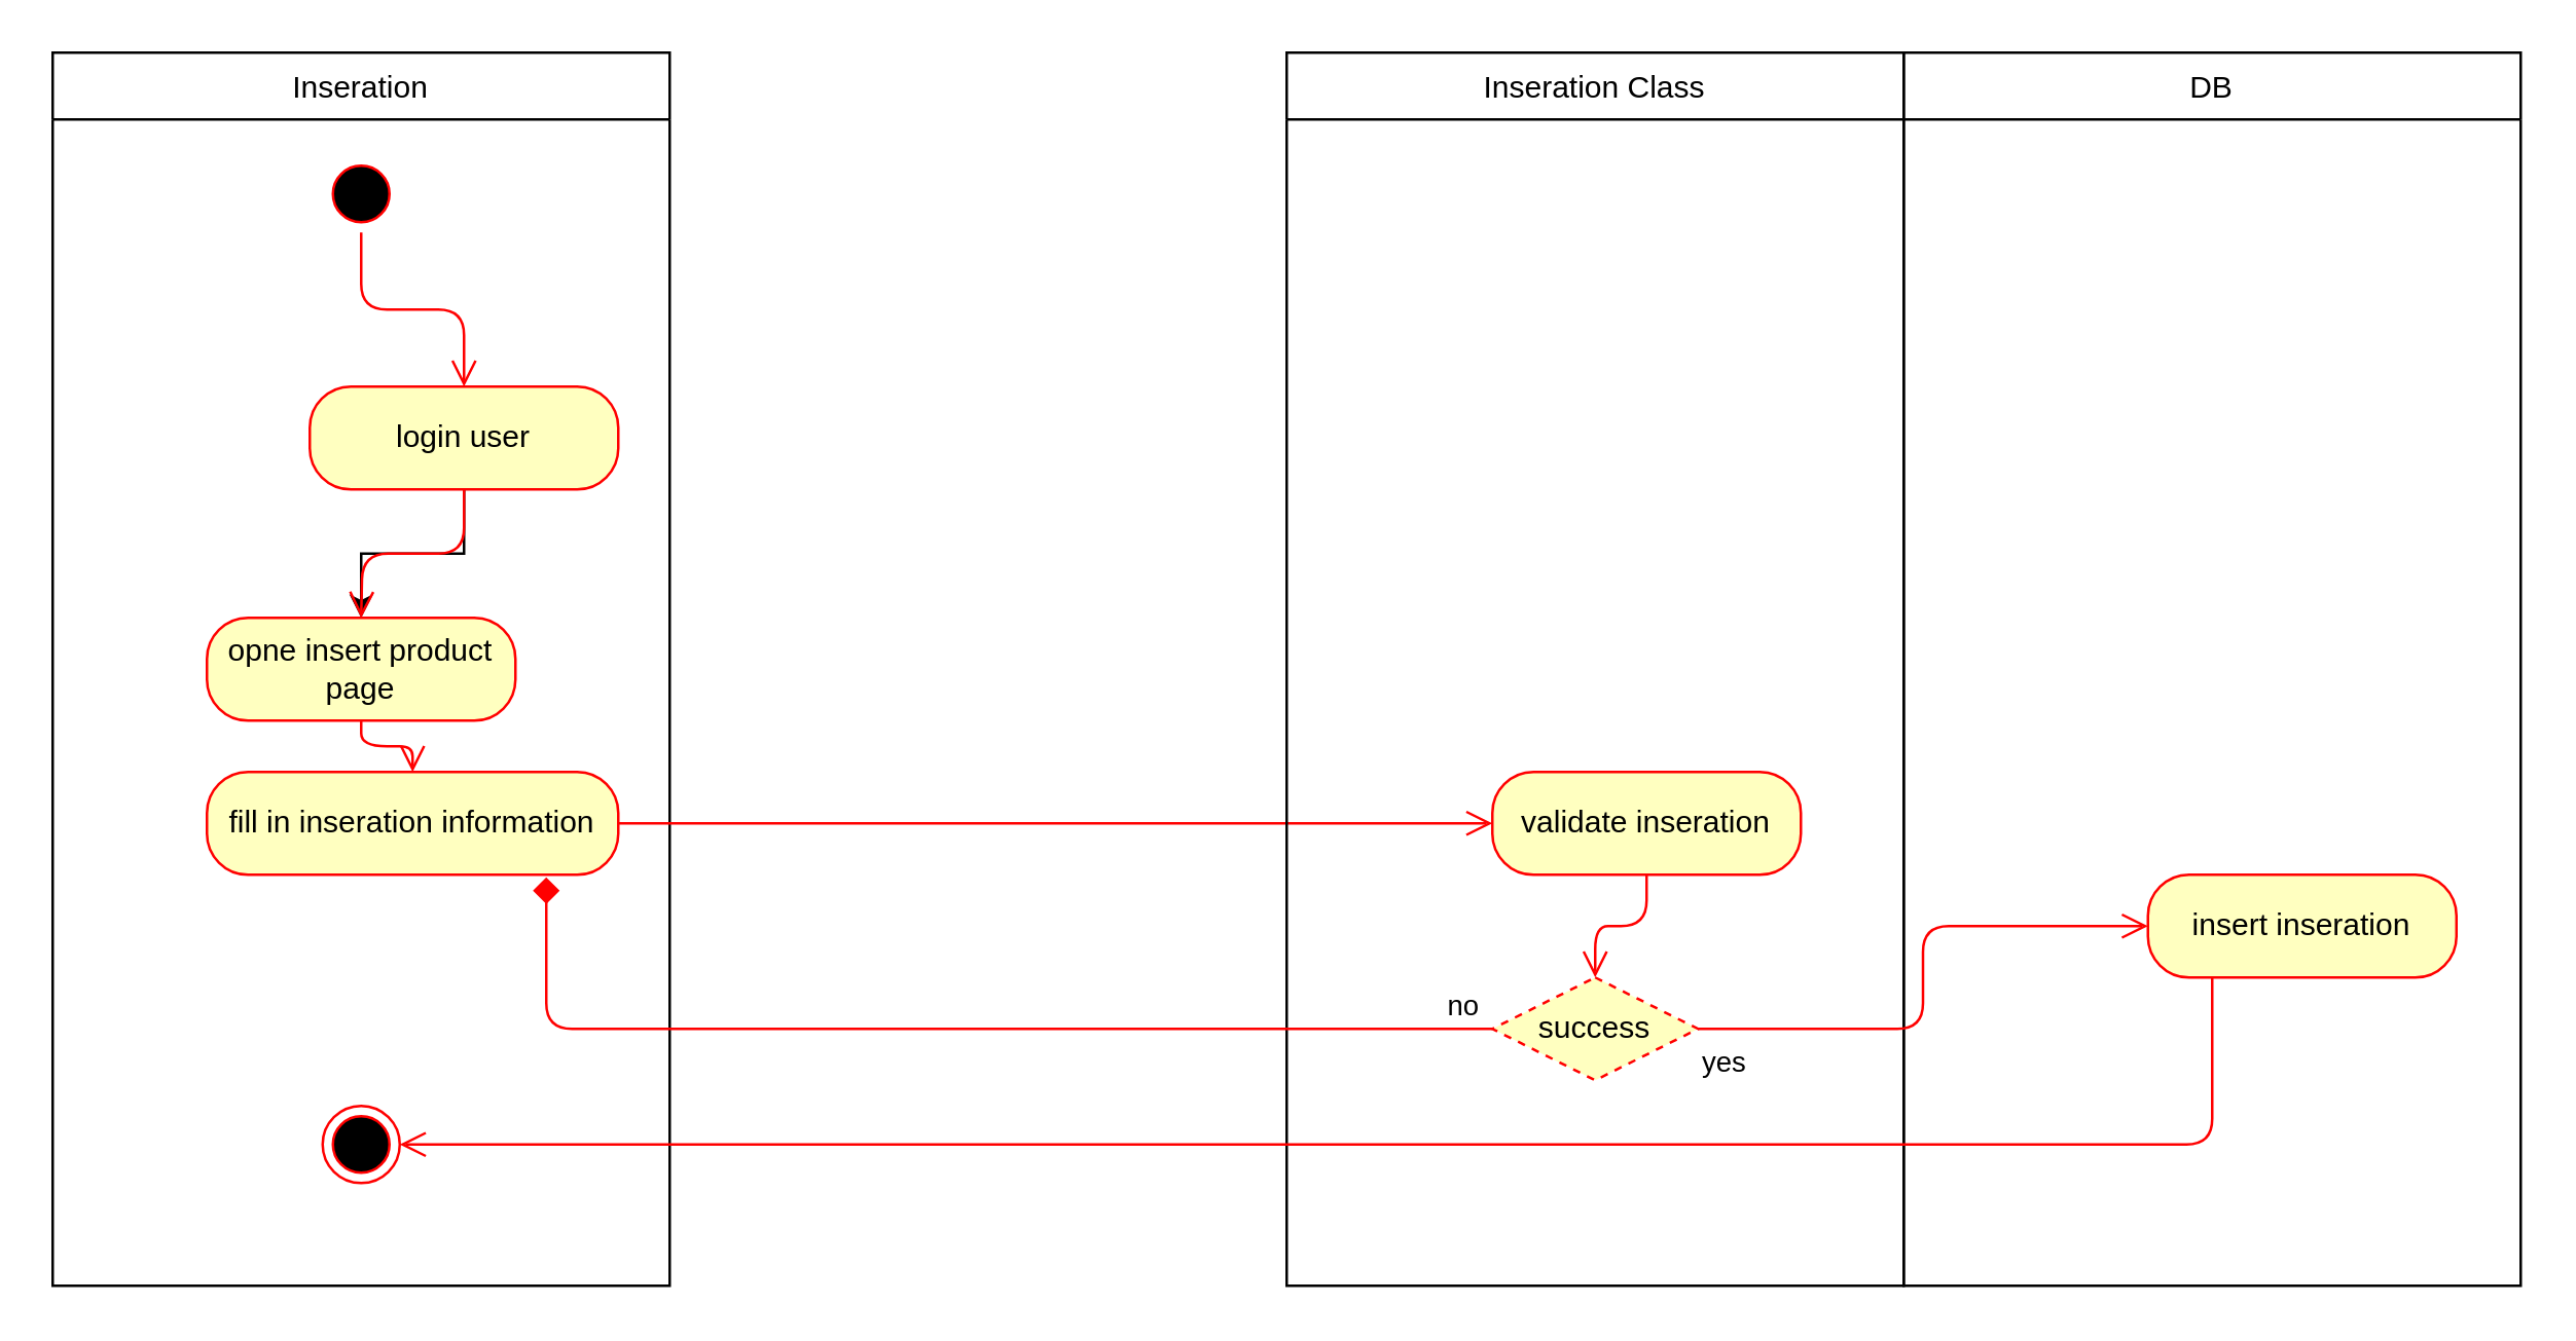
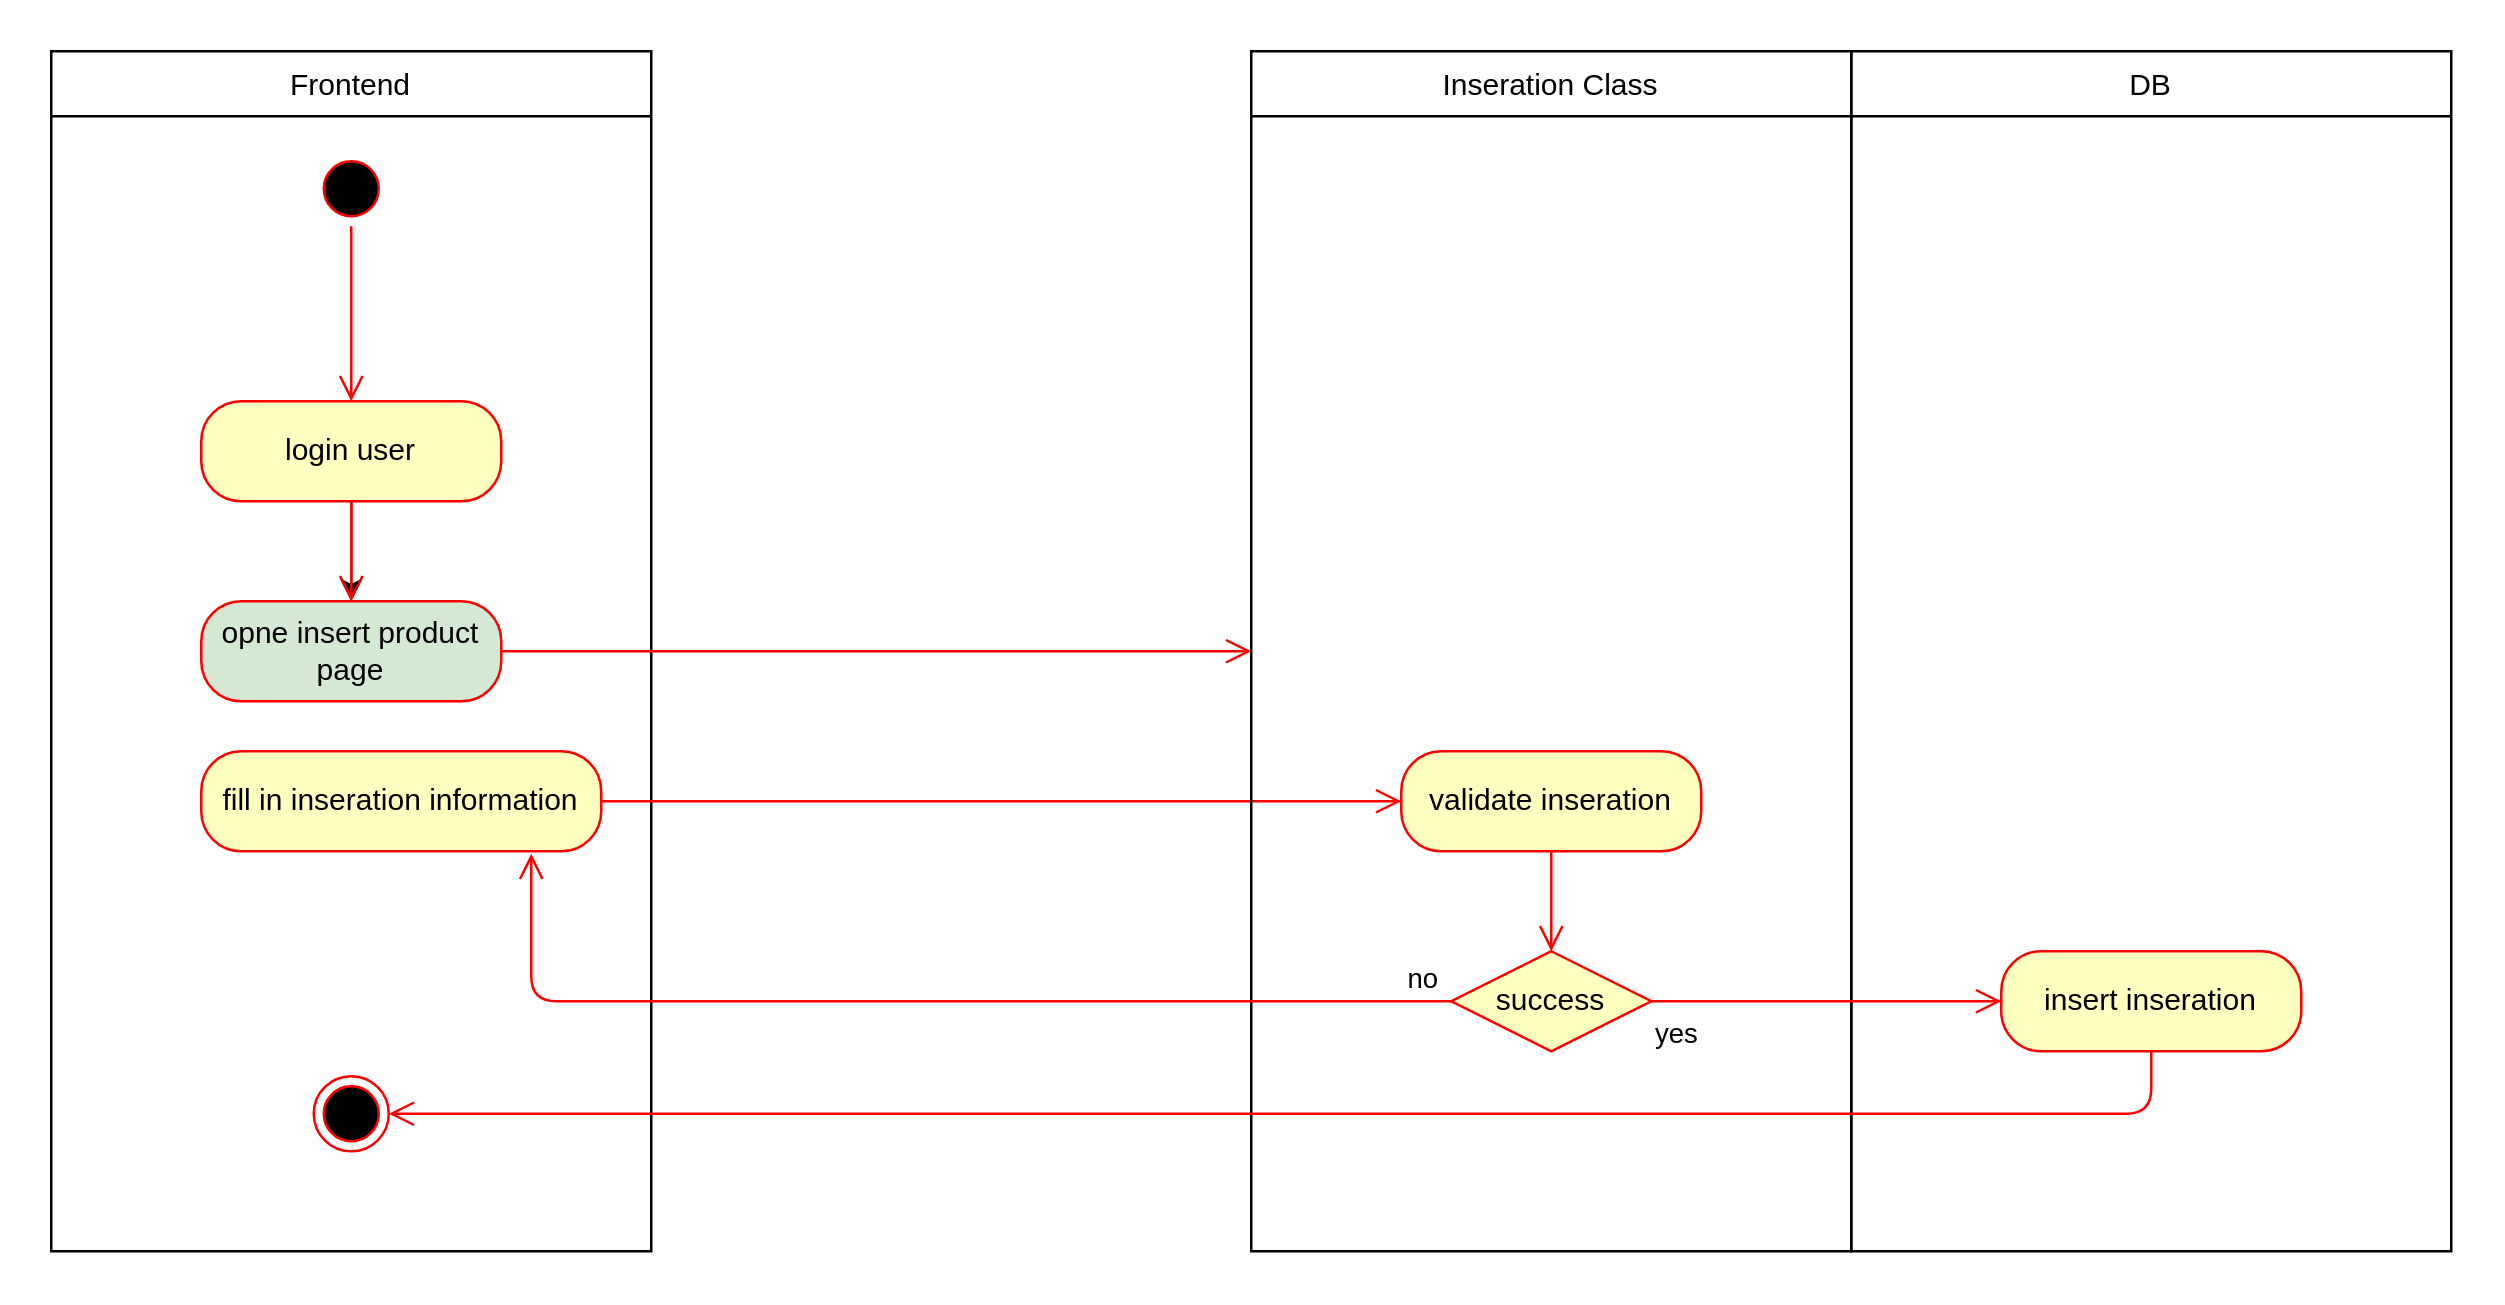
  <mxCell id="0" />
  <mxCell id="1" parent="0" />
- <mxCell id="2" value="Inseration" style="swimlane;fontStyle=0;childLayout=stackLayout;horizontal=1;startSize=26;fillColor=none;horizontalStack=0;resizeParent=1;resizeParentMax=0;resizeLast=0;collapsible=1;marginBottom=0;" vertex="1" parent="1"><mxGeometry x="20" y="20" width="240" height="480" as="geometry"><mxRectangle x="40" y="40" width="80" height="26" as="alternateBounds" /></mxGeometry></mxCell>
+ <mxCell id="2" value="Frontend" style="swimlane;fontStyle=0;childLayout=stackLayout;horizontal=1;startSize=26;fillColor=none;horizontalStack=0;resizeParent=1;resizeParentMax=0;resizeLast=0;collapsible=1;marginBottom=0;" vertex="1" parent="1"><mxGeometry x="20" y="20" width="240" height="480" as="geometry"><mxRectangle x="40" y="40" width="80" height="26" as="alternateBounds" /></mxGeometry></mxCell>
  <mxCell id="3" value="" style="ellipse;html=1;shape=startState;fillColor=#000000;strokeColor=#ff0000;" vertex="1" parent="1"><mxGeometry x="125" y="60" width="30" height="30" as="geometry" /></mxCell>
  <mxCell id="4" value="" style="edgeStyle=orthogonalEdgeStyle;html=1;verticalAlign=bottom;endArrow=open;endSize=8;strokeColor=#ff0000;entryX=0.5;entryY=0;entryDx=0;entryDy=0;" edge="1" source="3" parent="1" target="6"><mxGeometry relative="1" as="geometry"><mxPoint x="145" y="150" as="targetPoint" /></mxGeometry></mxCell>
  <mxCell id="5" value="" style="edgeStyle=orthogonalEdgeStyle;rounded=0;orthogonalLoop=1;jettySize=auto;html=1;" edge="1" parent="1" source="6" target="8"><mxGeometry relative="1" as="geometry" /></mxCell>
- <mxCell id="6" value="login user" style="rounded=1;whiteSpace=wrap;html=1;arcSize=40;fontColor=#000000;fillColor=#ffffc0;strokeColor=#ff0000;" vertex="1" parent="1"><mxGeometry x="120" y="150" width="120" height="40" as="geometry" /></mxCell>
+ <mxCell id="6" value="login user" style="rounded=1;whiteSpace=wrap;html=1;arcSize=40;fontColor=#000000;fillColor=#ffffc0;strokeColor=#ff0000;" vertex="1" parent="1"><mxGeometry x="80" y="160" width="120" height="40" as="geometry" /></mxCell>
  <mxCell id="7" value="" style="edgeStyle=orthogonalEdgeStyle;html=1;verticalAlign=bottom;endArrow=open;endSize=8;strokeColor=#ff0000;" edge="1" source="6" parent="1"><mxGeometry relative="1" as="geometry"><mxPoint x="140" y="240" as="targetPoint" /></mxGeometry></mxCell>
- <mxCell id="8" value="opne insert product page" style="rounded=1;whiteSpace=wrap;html=1;arcSize=40;fontColor=#000000;fillColor=#ffffc0;strokeColor=#ff0000;" vertex="1" parent="1"><mxGeometry x="80" y="240" width="120" height="40" as="geometry" /></mxCell>
- <mxCell id="9" value="" style="edgeStyle=orthogonalEdgeStyle;html=1;verticalAlign=bottom;endArrow=open;endSize=8;strokeColor=#ff0000;entryX=0.5;entryY=0;entryDx=0;entryDy=0;" edge="1" parent="1" source="8" target="12"><mxGeometry relative="1" as="geometry"><mxPoint x="280" y="260" as="targetPoint" /></mxGeometry></mxCell>
- <mxCell id="10" value="validate inseration" style="rounded=1;whiteSpace=wrap;html=1;arcSize=40;fontColor=#000000;fillColor=#ffffc0;strokeColor=#ff0000;" vertex="1" parent="1"><mxGeometry x="580" y="300" width="120" height="40" as="geometry" /></mxCell>
+ <mxCell id="8" value="opne insert product page" style="rounded=1;whiteSpace=wrap;html=1;arcSize=40;fontColor=#000000;fillColor=#d5e8d4;strokeColor=#ff0000;" vertex="1" parent="1"><mxGeometry x="80" y="240" width="120" height="40" as="geometry" /></mxCell>
+ <mxCell id="9" value="" style="edgeStyle=orthogonalEdgeStyle;html=1;verticalAlign=bottom;endArrow=open;endSize=8;strokeColor=#ff0000;" edge="1" parent="1" source="8" target="13"><mxGeometry relative="1" as="geometry"><mxPoint x="280" y="260" as="targetPoint" /></mxGeometry></mxCell>
+ <mxCell id="10" value="validate inseration" style="rounded=1;whiteSpace=wrap;html=1;arcSize=40;fontColor=#000000;fillColor=#ffffc0;strokeColor=#ff0000;" vertex="1" parent="1"><mxGeometry x="560" y="300" width="120" height="40" as="geometry" /></mxCell>
  <mxCell id="11" value="" style="edgeStyle=orthogonalEdgeStyle;html=1;verticalAlign=bottom;endArrow=open;endSize=8;strokeColor=#ff0000;exitX=1;exitY=0.5;exitDx=0;exitDy=0;" edge="1" source="12" parent="1" target="10"><mxGeometry relative="1" as="geometry"><mxPoint x="140.059" y="410" as="targetPoint" /></mxGeometry></mxCell>
  <mxCell id="12" value="fill in inseration information" style="rounded=1;whiteSpace=wrap;html=1;arcSize=40;fontColor=#000000;fillColor=#ffffc0;strokeColor=#ff0000;" vertex="1" parent="1"><mxGeometry x="80" y="300" width="160" height="40" as="geometry" /></mxCell>
  <mxCell id="13" value="Inseration Class" style="swimlane;fontStyle=0;childLayout=stackLayout;horizontal=1;startSize=26;fillColor=none;horizontalStack=0;resizeParent=1;resizeParentMax=0;resizeLast=0;collapsible=1;marginBottom=0;" vertex="1" parent="1"><mxGeometry x="500" y="20" width="240" height="480" as="geometry"><mxRectangle x="520" y="40" width="50" height="26" as="alternateBounds" /></mxGeometry></mxCell>
  <mxCell id="14" value="DB" style="swimlane;fontStyle=0;childLayout=stackLayout;horizontal=1;startSize=26;fillColor=none;horizontalStack=0;resizeParent=1;resizeParentMax=0;resizeLast=0;collapsible=1;marginBottom=0;" vertex="1" parent="1"><mxGeometry x="740" y="20" width="240" height="480" as="geometry"><mxRectangle x="760" y="40" width="50" height="26" as="alternateBounds" /></mxGeometry></mxCell>
  <mxCell id="15" value="" style="ellipse;html=1;shape=endState;fillColor=#000000;strokeColor=#ff0000;" vertex="1" parent="1"><mxGeometry x="125" y="430" width="30" height="30" as="geometry" /></mxCell>
- <mxCell id="16" value="success" style="rhombus;whiteSpace=wrap;html=1;fillColor=#ffffc0;strokeColor=#ff0000;dashed=1;" vertex="1" parent="1"><mxGeometry x="580" y="380" width="80" height="40" as="geometry" /></mxCell>
- <mxCell id="17" value="no" style="edgeStyle=orthogonalEdgeStyle;html=1;align=left;verticalAlign=bottom;endArrow=diamond;endSize=8;strokeColor=#ff0000;exitX=0;exitY=0.5;exitDx=0;exitDy=0;entryX=0.825;entryY=1.025;entryDx=0;entryDy=0;entryPerimeter=0;" edge="1" source="16" parent="1" target="12"><mxGeometry x="-0.913" relative="1" as="geometry"><mxPoint x="210" y="380" as="targetPoint" /><mxPoint as="offset" /></mxGeometry></mxCell>
+ <mxCell id="16" value="success" style="rhombus;whiteSpace=wrap;html=1;fillColor=#ffffc0;strokeColor=#ff0000;" vertex="1" parent="1"><mxGeometry x="580" y="380" width="80" height="40" as="geometry" /></mxCell>
+ <mxCell id="17" value="no" style="edgeStyle=orthogonalEdgeStyle;html=1;align=left;verticalAlign=bottom;endArrow=open;endSize=8;strokeColor=#ff0000;exitX=0;exitY=0.5;exitDx=0;exitDy=0;entryX=0.825;entryY=1.025;entryDx=0;entryDy=0;entryPerimeter=0;" edge="1" source="16" parent="1" target="12"><mxGeometry x="-0.913" relative="1" as="geometry"><mxPoint x="210" y="380" as="targetPoint" /><mxPoint as="offset" /></mxGeometry></mxCell>
  <mxCell id="18" value="yes" style="edgeStyle=orthogonalEdgeStyle;html=1;align=left;verticalAlign=top;endArrow=open;endSize=8;strokeColor=#ff0000;exitX=1;exitY=0.5;exitDx=0;exitDy=0;entryX=0;entryY=0.5;entryDx=0;entryDy=0;" edge="1" source="16" parent="1" target="20"><mxGeometry x="-1" relative="1" as="geometry"><mxPoint x="790" y="400" as="targetPoint" /></mxGeometry></mxCell>
  <mxCell id="19" value="" style="edgeStyle=orthogonalEdgeStyle;html=1;align=left;verticalAlign=top;endArrow=open;endSize=8;strokeColor=#ff0000;entryX=0.5;entryY=0;entryDx=0;entryDy=0;exitX=0.5;exitY=1;exitDx=0;exitDy=0;" edge="1" parent="1" source="10" target="16"><mxGeometry x="0.005" y="-82" relative="1" as="geometry"><mxPoint x="810" y="330" as="targetPoint" /><mxPoint x="690" y="329.41" as="sourcePoint" /><mxPoint x="-20" y="-2" as="offset" /></mxGeometry></mxCell>
- <mxCell id="20" value="insert inseration" style="rounded=1;whiteSpace=wrap;html=1;arcSize=40;fontColor=#000000;fillColor=#ffffc0;strokeColor=#ff0000;" vertex="1" parent="1"><mxGeometry x="835" y="340" width="120" height="40" as="geometry" /></mxCell>
+ <mxCell id="20" value="insert inseration" style="rounded=1;whiteSpace=wrap;html=1;arcSize=40;fontColor=#000000;fillColor=#ffffc0;strokeColor=#ff0000;" vertex="1" parent="1"><mxGeometry x="800" y="380" width="120" height="40" as="geometry" /></mxCell>
  <mxCell id="21" value="" style="edgeStyle=orthogonalEdgeStyle;html=1;verticalAlign=bottom;endArrow=open;endSize=8;strokeColor=#ff0000;entryX=1;entryY=0.5;entryDx=0;entryDy=0;" edge="1" source="20" parent="1" target="15"><mxGeometry relative="1" as="geometry"><mxPoint x="860" y="480" as="targetPoint" /><Array as="points"><mxPoint x="860" y="445" /></Array></mxGeometry></mxCell>
